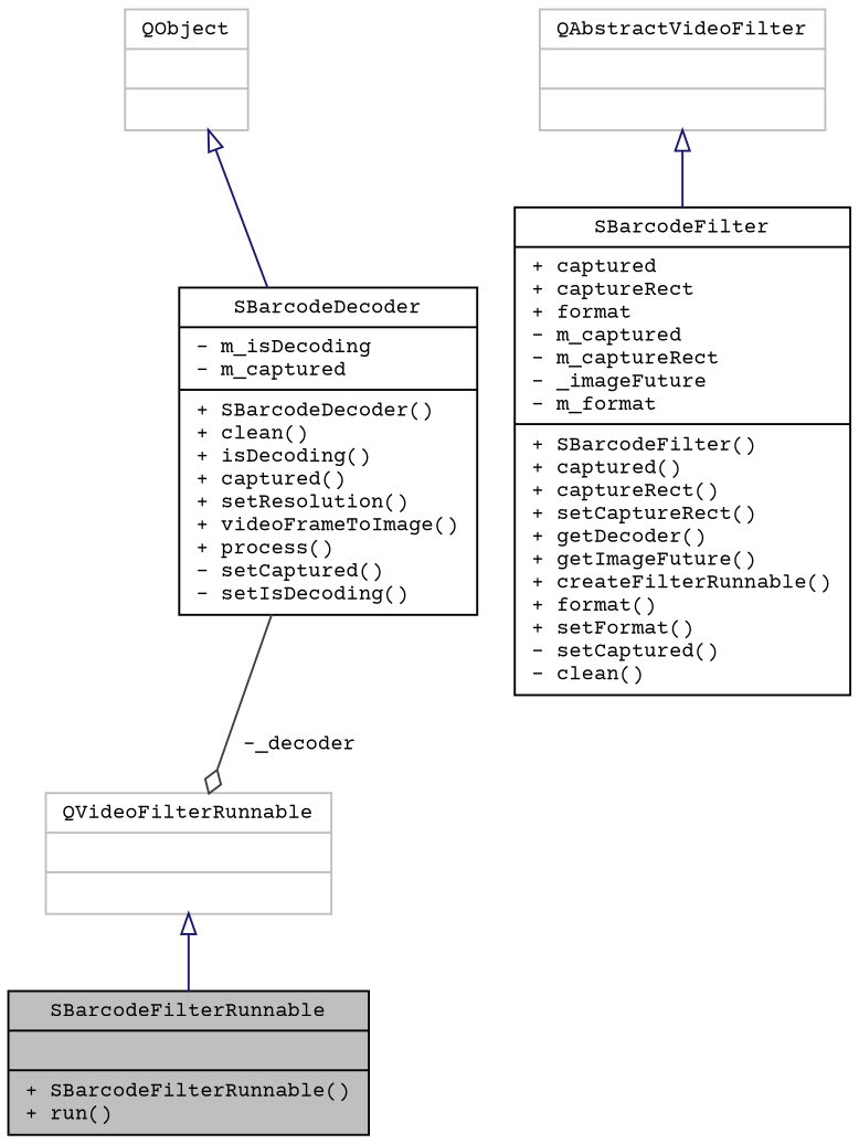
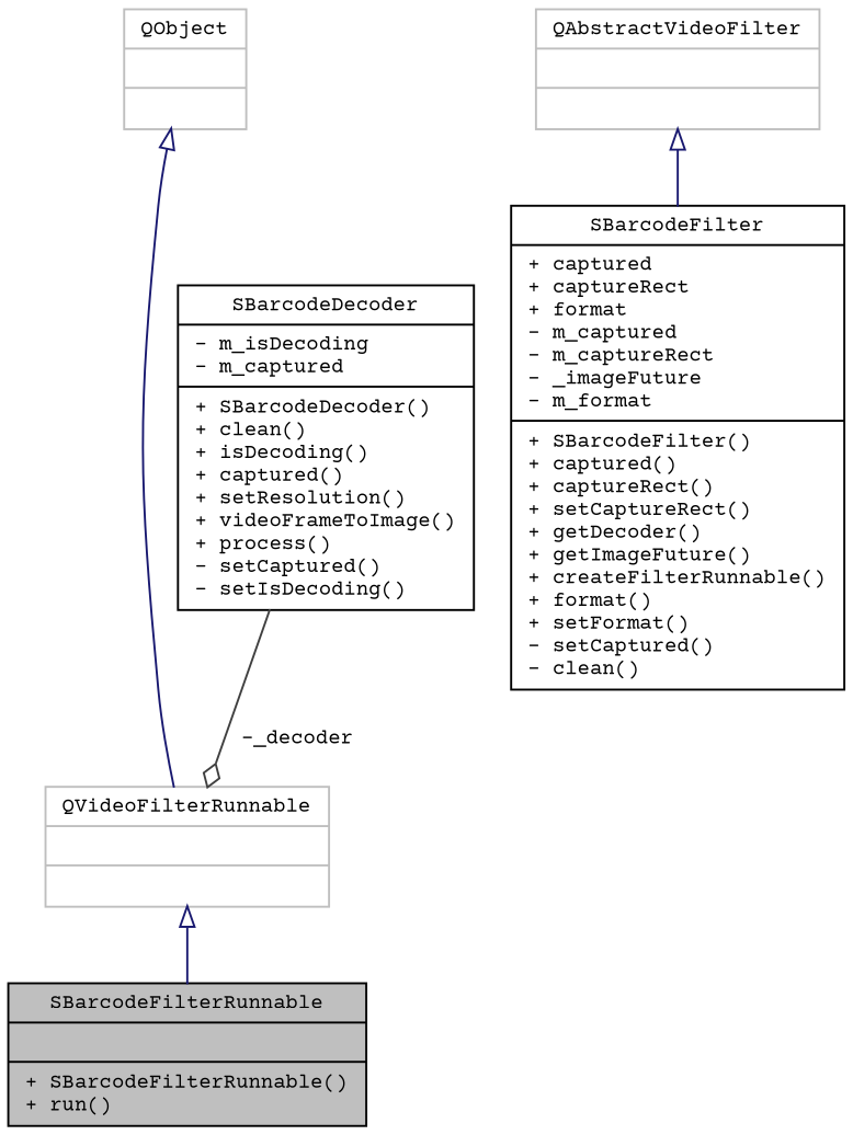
  digraph {
    fontname="Courier Prime"
    node [color=black fillcolor=white fontname="Courier Prime" fontsize=10 shape=record style=filled]
    edge [arrowtail=onormal color=midnightblue dir=back fontname="Courier Prime" fontsize=10 labelfontname=Helvetica labelfontsize=10 style=solid]
    n1 [fillcolor=grey75 fontcolor=black height=0.2 label="{SBarcodeFilterRunnable\n||+ SBarcodeFilterRunnable()\l+ run()\l}" width=0.4]
    n2 [color=grey75 height=0.2 label="{QVideoFilterRunnable\n||}" width=0.4]
    n3 [height=0.2 label="{SBarcodeFilter\n|+ captured\l+ captureRect\l+ format\l- m_captured\l- m_captureRect\l- _imageFuture\l- m_format\l|+ SBarcodeFilter()\l+ captured()\l+ captureRect()\l+ setCaptureRect()\l+ getDecoder()\l+ getImageFuture()\l+ createFilterRunnable()\l+ format()\l+ setFormat()\l- setCaptured()\l- clean()\l}" width=0.4]
    n4 [color=grey75 height=0.2 label="{QAbstractVideoFilter\n||}" width=0.4]
    n5 [height=0.2 label="{SBarcodeDecoder\n|- m_isDecoding\l- m_captured\l|+ SBarcodeDecoder()\l+ clean()\l+ isDecoding()\l+ captured()\l+ setResolution()\l+ videoFrameToImage()\l+ process()\l- setCaptured()\l- setIsDecoding()\l}" width=0.4]
    n6 [color=grey75 height=0.2 label="{QObject\n||}" width=0.4]
    n2 -> n1
    n4 -> n3
    n5 -> n2 [arrowhead=odiamond color=grey25 label=" -_decoder" arrowtail="" dir=""]
-   n6 -> n5
+   n6 -> n2
  }
